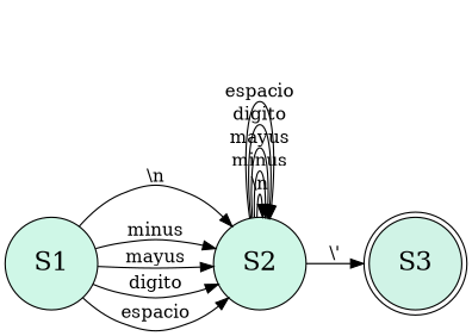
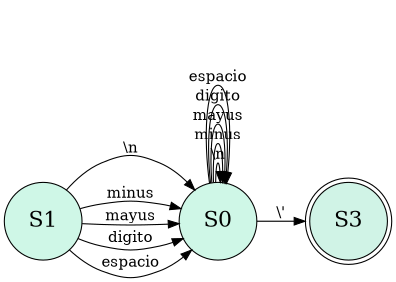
  digraph {
    rankdir=LR
    node [fillcolor="#CFF7E7" fontcolor="#000000" fontsize=20 shape=circle style=filled]
    n1 [fillcolor="#D0F3E6" height=1 label=S3 shape=doublecircle width=1]
    n2 [height=1 label=S1 width=1]
-   n3 [height=1 label=S2 width=1]
+   n3 [height=1 label=S0 width=1]
    subgraph sub_1 {
      bgcolor="#F1DFB2"
      fontcolor=black
      fontsize=30
      label="Nombre:cadena"
      n1
      n2
      n3
    }
    n2 -> n3 [label="\\n"]
    n2 -> n3 [label=minus]
    n2 -> n3 [label=mayus]
    n2 -> n3 [label=digito]
    n2 -> n3 [label="\espacio"]
    n3 -> n1 [label="\\'"]
    n3 -> n3 [label="\\n"]
    n3 -> n3 [label=minus]
    n3 -> n3 [label=mayus]
    n3 -> n3 [label=digito]
    n3 -> n3 [label="\espacio"]
  }
